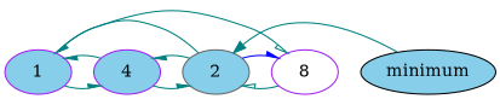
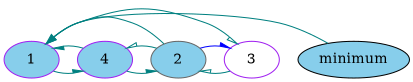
  digraph {
    node [color=purple fillcolor=skyblue style=filled]
    edge [arrowhead=lnormal color=teal constraint=false]
    n1 [label=1]
    n2 [label=4]
-   n3 [fillcolor=white label=8]
+   n3 [fillcolor=white label=3]
    minimum [color=black]
    n5 [color=gray40 label=2]
    n1 -> n2
    n1 -> n3 [arrowhead=ornormal]
    n2 -> n1
    n2 -> n5
    n3 -> n5 [arrowhead=ornormal]
-   minimum -> n5 [arrowhead=""]
+   minimum -> n1 [arrowhead=""]
    n5 -> n1
-   n5 -> n2
+   n5 -> n2 [arrowhead=ornormal]
    n5 -> n3 [color=blue]
  }
